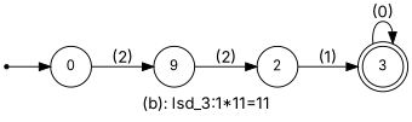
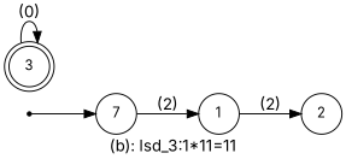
  digraph {
    fontname=Inter
    label="(b): lsd_3:1*11=11"
    rankdir=LR
    node [fontname=Inter fontsize=12 shape=circle]
    edge [fontname=Inter]
-   n1 [label=0]
-   n2 [label=9]
+   n1 [label=7]
+   n2 [label=1]
    n3 [label=2]
    n4 [label=3 shape=doublecircle]
    n5 [label=3 shape=point]
    n1 -> n2 [label="(2)"]
    n2 -> n3 [label="(2)"]
-   n3 -> n4 [label="(1)"]
    n4 -> n4 [label="(0)"]
    n5 -> n1
  }
